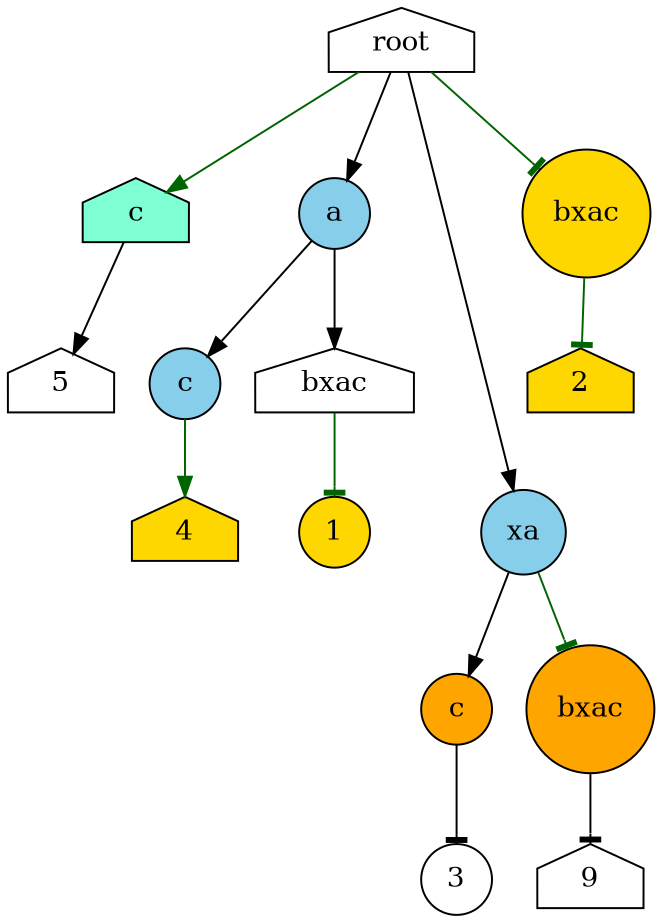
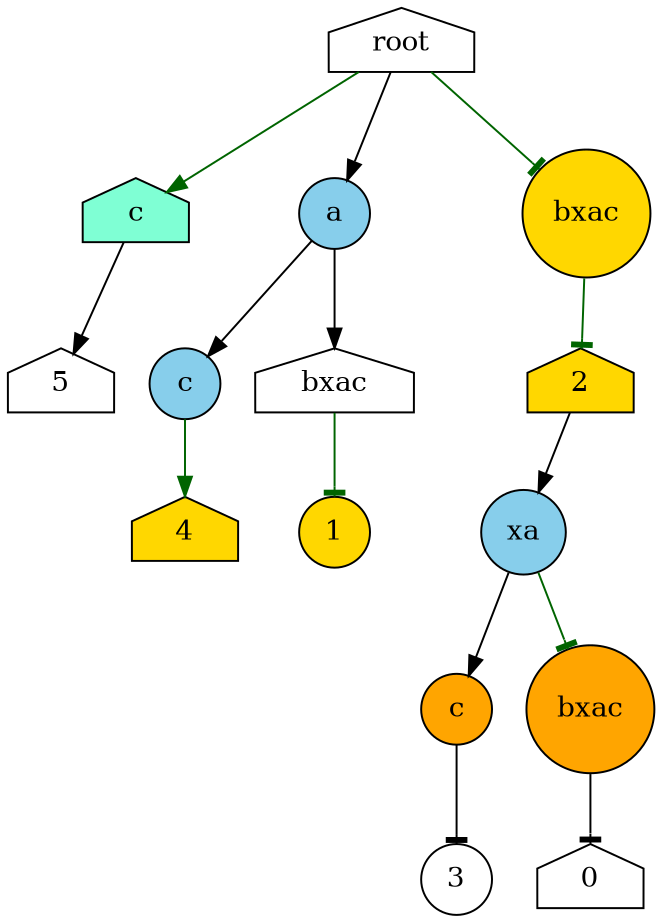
  digraph {
    node [fillcolor=white shape=circle style=filled]
    edge [arrowhead=normal color=black]
    n1 [label=root shape=house]
    n2 [fillcolor=aquamarine label=c shape=house]
    n3 [fillcolor=skyblue label=a]
    n4 [fillcolor=skyblue label=xa]
    n5 [fillcolor=gold label=bxac]
    n6 [label=5 shape=house]
    n7 [fillcolor=skyblue label=c]
    n8 [label=bxac shape=house]
    n9 [fillcolor=orange label=c]
    n10 [fillcolor=orange label=bxac]
    n11 [fillcolor=gold label=2 shape=house]
    n12 [fillcolor=gold label=4 shape=house]
    n13 [fillcolor=gold label=1]
    n14 [label=3]
-   n15 [label=9 shape=house]
+   n15 [label=0 shape=house]
    n1 -> n2 [color=darkgreen]
    n1 -> n3
-   n1 -> n4
+   n11 -> n4
    n1 -> n5 [arrowhead=tee color=darkgreen]
    n2 -> n6
    n3 -> n7
    n3 -> n8
    n4 -> n9
    n4 -> n10 [arrowhead=tee color=darkgreen]
    n5 -> n11 [arrowhead=tee color=darkgreen]
    n7 -> n12 [color=darkgreen]
    n8 -> n13 [arrowhead=tee color=darkgreen]
    n9 -> n14 [arrowhead=tee]
    n10 -> n15 [arrowhead=tee]
  }
